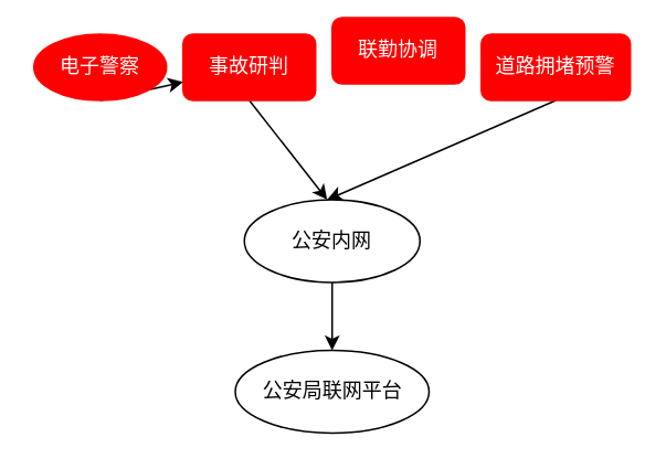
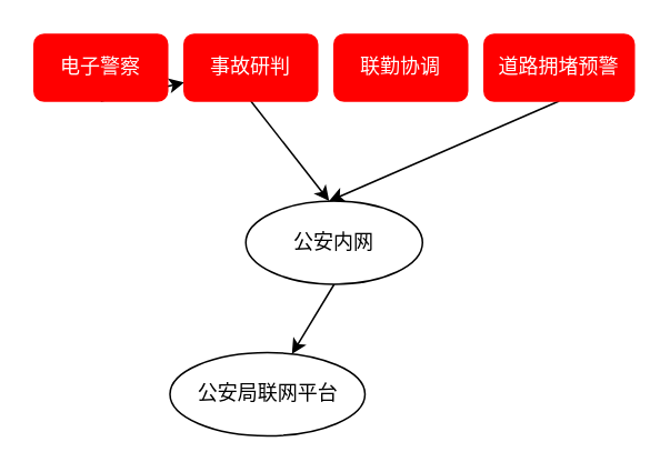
  <mxCell id="0" />
  <mxCell id="1" parent="0" />
  <mxCell id="2" style="edgeStyle=none;rounded=0;orthogonalLoop=1;jettySize=auto;html=1;exitX=0.5;exitY=1;exitDx=0;exitDy=0;" edge="1" parent="1" source="3" target="11"><mxGeometry relative="1" as="geometry" /></mxCell>
  <mxCell id="3" value="公安内网" style="ellipse;whiteSpace=wrap;html=1;" vertex="1" parent="1"><mxGeometry x="147" y="120" width="106" height="50" as="geometry" /></mxCell>
  <mxCell id="4" style="rounded=0;orthogonalLoop=1;jettySize=auto;html=1;exitX=0.5;exitY=1;exitDx=0;exitDy=0;" edge="1" parent="1" source="5" target="7"><mxGeometry relative="1" as="geometry" /></mxCell>
- <mxCell id="5" value="电子警察" style="ellipse;whiteSpace=wrap;html=1;fillColor=#FF0000;strokeColor=#FF0000;fontColor=#FFFFFF;" vertex="1" parent="1"><mxGeometry x="20" y="20" width="80" height="40" as="geometry" /></mxCell>
+ <mxCell id="5" value="电子警察" style="rounded=1;whiteSpace=wrap;html=1;fillColor=#FF0000;strokeColor=#FF0000;fontColor=#FFFFFF;" vertex="1" parent="1"><mxGeometry x="20" y="20" width="80" height="40" as="geometry" /></mxCell>
  <mxCell id="6" style="edgeStyle=none;rounded=0;orthogonalLoop=1;jettySize=auto;html=1;exitX=0.5;exitY=1;exitDx=0;exitDy=0;" edge="1" parent="1" source="7"><mxGeometry relative="1" as="geometry"><mxPoint x="197" y="120" as="targetPoint" /></mxGeometry></mxCell>
  <mxCell id="7" value="事故研判" style="rounded=1;whiteSpace=wrap;html=1;fillColor=#FF0000;strokeColor=#FF0000;fontColor=#FFFFFF;" vertex="1" parent="1"><mxGeometry x="110" y="20" width="80" height="40" as="geometry" /></mxCell>
- <mxCell id="8" value="联勤协调" style="rounded=1;whiteSpace=wrap;html=1;fillColor=#FF0000;strokeColor=#FF0000;fontColor=#FFFFFF;" vertex="1" parent="1"><mxGeometry x="200" y="10" width="80" height="40" as="geometry" /></mxCell>
+ <mxCell id="8" value="联勤协调" style="rounded=1;whiteSpace=wrap;html=1;fillColor=#FF0000;strokeColor=#FF0000;fontColor=#FFFFFF;" vertex="1" parent="1"><mxGeometry x="200" y="20" width="80" height="40" as="geometry" /></mxCell>
  <mxCell id="9" style="edgeStyle=none;rounded=0;orthogonalLoop=1;jettySize=auto;html=1;exitX=0.5;exitY=1;exitDx=0;exitDy=0;" edge="1" parent="1" source="10"><mxGeometry relative="1" as="geometry"><mxPoint x="197" y="120" as="targetPoint" /></mxGeometry></mxCell>
  <mxCell id="10" value="道路拥堵预警" style="rounded=1;whiteSpace=wrap;html=1;fillColor=#FF0000;strokeColor=#FF0000;fontColor=#FFFFFF;" vertex="1" parent="1"><mxGeometry x="290" y="20" width="90" height="40" as="geometry" /></mxCell>
- <mxCell id="11" value="公安局联网平台" style="ellipse;whiteSpace=wrap;html=1;" vertex="1" parent="1"><mxGeometry x="141.5" y="211" width="117" height="50" as="geometry" /></mxCell>
+ <mxCell id="11" value="公安局联网平台" style="ellipse;whiteSpace=wrap;html=1;" vertex="1" parent="1"><mxGeometry x="101.5" y="211" width="117" height="50" as="geometry" /></mxCell>
